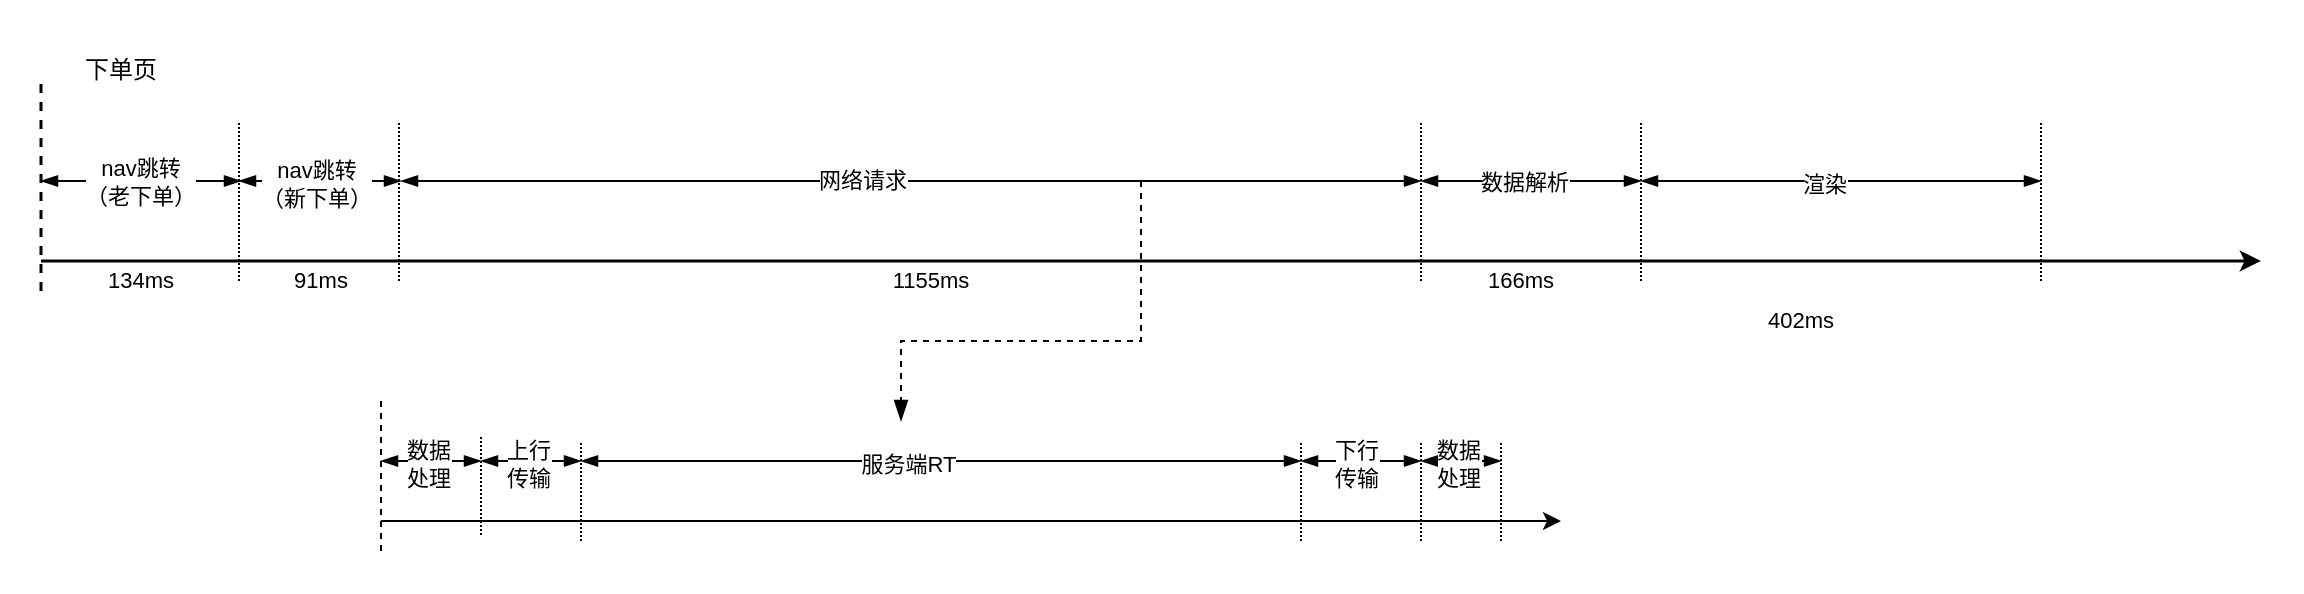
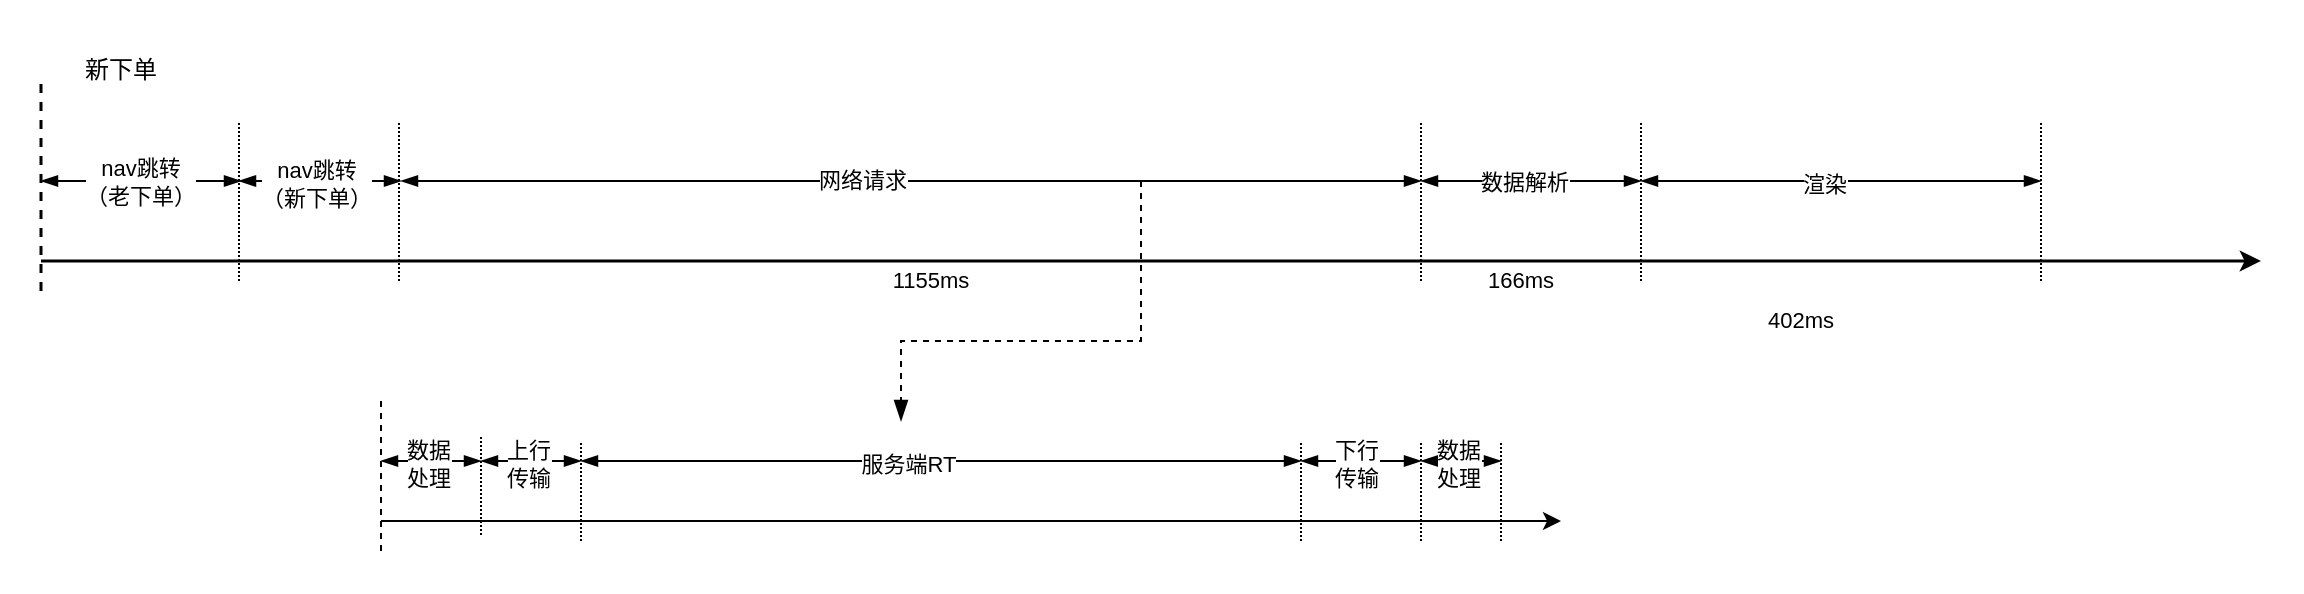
  <mxCell id="0" />
  <mxCell id="1" parent="0" />
  <mxCell id="2" value="" style="endArrow=classic;html=1;rounded=0;strokeWidth=1.5;" edge="1" parent="1"><mxGeometry width="50" height="50" relative="1" as="geometry"><mxPoint x="20" y="130" as="sourcePoint" /><mxPoint x="1130" y="130" as="targetPoint" /></mxGeometry></mxCell>
  <mxCell id="3" value="" style="endArrow=none;dashed=1;html=1;rounded=0;strokeWidth=1.5;" edge="1" parent="1"><mxGeometry width="50" height="50" relative="1" as="geometry"><mxPoint x="20" y="145" as="sourcePoint" /><mxPoint x="20" y="40" as="targetPoint" /></mxGeometry></mxCell>
  <mxCell id="4" value="" style="endArrow=none;dashed=1;html=1;rounded=0;strokeWidth=1;dashPattern=1 1;" edge="1" parent="1"><mxGeometry width="50" height="50" relative="1" as="geometry"><mxPoint x="119" y="140" as="sourcePoint" /><mxPoint x="119" y="60" as="targetPoint" /></mxGeometry></mxCell>
  <mxCell id="5" value="" style="endArrow=none;dashed=1;html=1;rounded=0;strokeWidth=1;dashPattern=1 1;" edge="1" parent="1"><mxGeometry width="50" height="50" relative="1" as="geometry"><mxPoint x="199" y="140" as="sourcePoint" /><mxPoint x="199" y="60" as="targetPoint" /></mxGeometry></mxCell>
  <mxCell id="6" value="" style="endArrow=none;dashed=1;html=1;rounded=0;strokeWidth=1;dashPattern=1 1;" edge="1" parent="1"><mxGeometry width="50" height="50" relative="1" as="geometry"><mxPoint x="710" y="140" as="sourcePoint" /><mxPoint x="710" y="60" as="targetPoint" /></mxGeometry></mxCell>
  <mxCell id="7" value="" style="endArrow=none;dashed=1;html=1;rounded=0;strokeWidth=1;dashPattern=1 1;" edge="1" parent="1"><mxGeometry width="50" height="50" relative="1" as="geometry"><mxPoint x="820" y="140" as="sourcePoint" /><mxPoint x="820" y="60" as="targetPoint" /></mxGeometry></mxCell>
  <mxCell id="8" value="" style="endArrow=none;dashed=1;html=1;rounded=0;strokeWidth=1;dashPattern=1 1;" edge="1" parent="1"><mxGeometry width="50" height="50" relative="1" as="geometry"><mxPoint x="1020" y="140" as="sourcePoint" /><mxPoint x="1020" y="60" as="targetPoint" /></mxGeometry></mxCell>
  <mxCell id="9" value="" style="endArrow=blockThin;startArrow=blockThin;html=1;rounded=0;endFill=1;startFill=1;" edge="1" parent="1"><mxGeometry width="50" height="50" relative="1" as="geometry"><mxPoint x="20" y="90" as="sourcePoint" /><mxPoint x="120" y="90" as="targetPoint" /></mxGeometry></mxCell>
  <mxCell id="10" value="nav跳转&lt;br&gt;（老下单）" style="edgeLabel;html=1;align=center;verticalAlign=middle;resizable=0;points=[];" vertex="1" connectable="0" parent="9"><mxGeometry x="-0.011" y="1" relative="1" as="geometry"><mxPoint y="1" as="offset" /></mxGeometry></mxCell>
  <mxCell id="11" value="" style="endArrow=blockThin;startArrow=blockThin;html=1;rounded=0;endFill=1;startFill=1;" edge="1" parent="1"><mxGeometry width="50" height="50" relative="1" as="geometry"><mxPoint x="119" y="90" as="sourcePoint" /><mxPoint x="200" y="90" as="targetPoint" /></mxGeometry></mxCell>
  <mxCell id="12" value="nav跳转&lt;br&gt;（新下单）" style="edgeLabel;html=1;align=center;verticalAlign=middle;resizable=0;points=[];" vertex="1" connectable="0" parent="11"><mxGeometry x="0.074" relative="1" as="geometry"><mxPoint x="-5" y="1" as="offset" /></mxGeometry></mxCell>
  <mxCell id="13" value="" style="endArrow=blockThin;startArrow=blockThin;html=1;rounded=0;endFill=1;startFill=1;" edge="1" parent="1"><mxGeometry width="50" height="50" relative="1" as="geometry"><mxPoint x="200" y="90" as="sourcePoint" /><mxPoint x="710" y="90" as="targetPoint" /></mxGeometry></mxCell>
  <mxCell id="14" value="网络请求" style="edgeLabel;html=1;align=center;verticalAlign=middle;resizable=0;points=[];" vertex="1" connectable="0" parent="13"><mxGeometry x="-0.1" y="2" relative="1" as="geometry"><mxPoint y="1" as="offset" /></mxGeometry></mxCell>
  <mxCell id="15" value="" style="endArrow=blockThin;startArrow=blockThin;html=1;rounded=0;endFill=1;startFill=1;" edge="1" parent="1"><mxGeometry width="50" height="50" relative="1" as="geometry"><mxPoint x="710" y="90" as="sourcePoint" /><mxPoint x="820" y="90" as="targetPoint" /></mxGeometry></mxCell>
  <mxCell id="16" value="数据解析" style="edgeLabel;html=1;align=center;verticalAlign=middle;resizable=0;points=[];" vertex="1" connectable="0" parent="15"><mxGeometry x="-0.064" y="1" relative="1" as="geometry"><mxPoint y="1" as="offset" /></mxGeometry></mxCell>
  <mxCell id="17" value="" style="endArrow=blockThin;startArrow=blockThin;html=1;rounded=0;endFill=1;startFill=1;" edge="1" parent="1"><mxGeometry width="50" height="50" relative="1" as="geometry"><mxPoint x="820" y="90" as="sourcePoint" /><mxPoint x="1020" y="90" as="targetPoint" /></mxGeometry></mxCell>
  <mxCell id="18" value="渲染" style="edgeLabel;html=1;align=center;verticalAlign=middle;resizable=0;points=[];" vertex="1" connectable="0" parent="17"><mxGeometry x="-0.095" relative="1" as="geometry"><mxPoint y="1" as="offset" /></mxGeometry></mxCell>
  <mxCell id="19" value="" style="endArrow=classic;html=1;rounded=0;strokeWidth=1;" edge="1" parent="1"><mxGeometry width="50" height="50" relative="1" as="geometry"><mxPoint x="190" y="260" as="sourcePoint" /><mxPoint x="780" y="260" as="targetPoint" /></mxGeometry></mxCell>
  <mxCell id="20" value="" style="endArrow=none;dashed=1;html=1;rounded=0;strokeWidth=1;" edge="1" parent="1"><mxGeometry width="50" height="50" relative="1" as="geometry"><mxPoint x="190" y="275" as="sourcePoint" /><mxPoint x="190" y="200" as="targetPoint" /></mxGeometry></mxCell>
  <mxCell id="21" value="" style="endArrow=none;dashed=1;html=1;rounded=0;strokeWidth=1;dashPattern=1 1;" edge="1" parent="1"><mxGeometry width="50" height="50" relative="1" as="geometry"><mxPoint x="240" y="267" as="sourcePoint" /><mxPoint x="240" y="217" as="targetPoint" /></mxGeometry></mxCell>
  <mxCell id="22" value="" style="endArrow=none;dashed=1;html=1;rounded=0;strokeWidth=1;dashPattern=1 1;" edge="1" parent="1"><mxGeometry width="50" height="50" relative="1" as="geometry"><mxPoint x="750" y="270" as="sourcePoint" /><mxPoint x="750" y="220" as="targetPoint" /></mxGeometry></mxCell>
  <mxCell id="23" value="" style="endArrow=none;dashed=1;html=1;rounded=0;strokeWidth=1;dashPattern=1 1;" edge="1" parent="1"><mxGeometry width="50" height="50" relative="1" as="geometry"><mxPoint x="290" y="270" as="sourcePoint" /><mxPoint x="290" y="220" as="targetPoint" /></mxGeometry></mxCell>
  <mxCell id="24" value="" style="endArrow=none;dashed=1;html=1;rounded=0;strokeWidth=1;dashPattern=1 1;" edge="1" parent="1"><mxGeometry width="50" height="50" relative="1" as="geometry"><mxPoint x="650" y="270" as="sourcePoint" /><mxPoint x="650" y="220" as="targetPoint" /></mxGeometry></mxCell>
  <mxCell id="25" value="" style="endArrow=none;dashed=1;html=1;rounded=0;strokeWidth=1;dashPattern=1 1;" edge="1" parent="1"><mxGeometry width="50" height="50" relative="1" as="geometry"><mxPoint x="710" y="270" as="sourcePoint" /><mxPoint x="710" y="220" as="targetPoint" /></mxGeometry></mxCell>
  <mxCell id="26" value="" style="endArrow=blockThin;startArrow=blockThin;html=1;rounded=0;endFill=1;startFill=1;" edge="1" parent="1"><mxGeometry width="50" height="50" relative="1" as="geometry"><mxPoint x="190" y="230" as="sourcePoint" /><mxPoint x="240" y="230" as="targetPoint" /></mxGeometry></mxCell>
  <mxCell id="27" value="数据&lt;br&gt;处理" style="edgeLabel;html=1;align=center;verticalAlign=middle;resizable=0;points=[];" vertex="1" connectable="0" parent="26"><mxGeometry x="-0.095" relative="1" as="geometry"><mxPoint y="1" as="offset" /></mxGeometry></mxCell>
  <mxCell id="28" value="" style="endArrow=blockThin;startArrow=blockThin;html=1;rounded=0;endFill=1;startFill=1;" edge="1" parent="1"><mxGeometry width="50" height="50" relative="1" as="geometry"><mxPoint x="240" y="230" as="sourcePoint" /><mxPoint x="290" y="230" as="targetPoint" /></mxGeometry></mxCell>
  <mxCell id="29" value="上行&lt;br&gt;传输" style="edgeLabel;html=1;align=center;verticalAlign=middle;resizable=0;points=[];" vertex="1" connectable="0" parent="28"><mxGeometry x="-0.095" relative="1" as="geometry"><mxPoint y="1" as="offset" /></mxGeometry></mxCell>
  <mxCell id="30" value="" style="endArrow=blockThin;startArrow=blockThin;html=1;rounded=0;endFill=1;startFill=1;" edge="1" parent="1"><mxGeometry width="50" height="50" relative="1" as="geometry"><mxPoint x="290" y="230" as="sourcePoint" /><mxPoint x="650" y="230" as="targetPoint" /></mxGeometry></mxCell>
  <mxCell id="31" value="服务端RT" style="edgeLabel;html=1;align=center;verticalAlign=middle;resizable=0;points=[];" vertex="1" connectable="0" parent="30"><mxGeometry x="-0.095" relative="1" as="geometry"><mxPoint y="1" as="offset" /></mxGeometry></mxCell>
  <mxCell id="32" value="" style="endArrow=blockThin;startArrow=blockThin;html=1;rounded=0;endFill=1;startFill=1;" edge="1" parent="1"><mxGeometry width="50" height="50" relative="1" as="geometry"><mxPoint x="650" y="230" as="sourcePoint" /><mxPoint x="710" y="230" as="targetPoint" /></mxGeometry></mxCell>
  <mxCell id="33" value="下行&lt;br&gt;传输" style="edgeLabel;html=1;align=center;verticalAlign=middle;resizable=0;points=[];" vertex="1" connectable="0" parent="32"><mxGeometry x="-0.095" relative="1" as="geometry"><mxPoint y="1" as="offset" /></mxGeometry></mxCell>
  <mxCell id="34" value="" style="endArrow=blockThin;startArrow=blockThin;html=1;rounded=0;endFill=1;startFill=1;" edge="1" parent="1"><mxGeometry width="50" height="50" relative="1" as="geometry"><mxPoint x="710" y="230" as="sourcePoint" /><mxPoint x="750" y="230" as="targetPoint" /></mxGeometry></mxCell>
  <mxCell id="35" value="数据&lt;br&gt;处理" style="edgeLabel;html=1;align=center;verticalAlign=middle;resizable=0;points=[];" vertex="1" connectable="0" parent="34"><mxGeometry x="-0.095" relative="1" as="geometry"><mxPoint y="1" as="offset" /></mxGeometry></mxCell>
  <mxCell id="36" value="" style="edgeStyle=segmentEdgeStyle;endArrow=blockThin;html=1;curved=0;rounded=0;endSize=8;startSize=8;sourcePerimeterSpacing=0;targetPerimeterSpacing=0;dashed=1;endFill=1;" edge="1" parent="1"><mxGeometry width="100" relative="1" as="geometry"><mxPoint x="570" y="90" as="sourcePoint" /><mxPoint x="450" y="210" as="targetPoint" /><Array as="points"><mxPoint x="570" y="170" /><mxPoint x="450" y="170" /></Array></mxGeometry></mxCell>
- <mxCell id="37" value="下单页" style="text;html=1;align=center;verticalAlign=middle;resizable=0;points=[];autosize=1;strokeColor=none;fillColor=none;" vertex="1" parent="1"><mxGeometry x="30" y="20" width="60" height="30" as="geometry" /></mxCell>
- <mxCell id="38" value="&lt;font style=&quot;font-size: 11px;&quot;&gt;134ms&lt;/font&gt;" style="text;html=1;align=center;verticalAlign=middle;resizable=0;points=[];autosize=1;strokeColor=none;fillColor=none;" vertex="1" parent="1"><mxGeometry x="40" y="125" width="60" height="30" as="geometry" /></mxCell>
- <mxCell id="39" value="&lt;font style=&quot;font-size: 11px;&quot;&gt;91ms&lt;/font&gt;" style="text;html=1;align=center;verticalAlign=middle;resizable=0;points=[];autosize=1;strokeColor=none;fillColor=none;" vertex="1" parent="1"><mxGeometry x="135" y="125" width="50" height="30" as="geometry" /></mxCell>
+ <mxCell id="37" value="新下单" style="text;html=1;align=center;verticalAlign=middle;resizable=0;points=[];autosize=1;strokeColor=none;fillColor=none;" vertex="1" parent="1"><mxGeometry x="30" y="20" width="60" height="30" as="geometry" /></mxCell>
  <mxCell id="40" value="&lt;font style=&quot;font-size: 11px;&quot;&gt;1155ms&lt;/font&gt;" style="text;html=1;align=center;verticalAlign=middle;resizable=0;points=[];autosize=1;strokeColor=none;fillColor=none;" vertex="1" parent="1"><mxGeometry x="430" y="125" width="70" height="30" as="geometry" /></mxCell>
  <mxCell id="41" value="&lt;font style=&quot;font-size: 11px;&quot;&gt;166ms&lt;/font&gt;" style="text;html=1;align=center;verticalAlign=middle;resizable=0;points=[];autosize=1;strokeColor=none;fillColor=none;" vertex="1" parent="1"><mxGeometry x="730" y="125" width="60" height="30" as="geometry" /></mxCell>
  <mxCell id="42" value="&lt;font style=&quot;font-size: 11px;&quot;&gt;402ms&lt;/font&gt;" style="text;html=1;align=center;verticalAlign=middle;resizable=0;points=[];autosize=1;strokeColor=none;fillColor=none;" vertex="1" parent="1"><mxGeometry x="870" y="145" width="60" height="30" as="geometry" /></mxCell>
